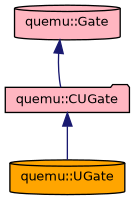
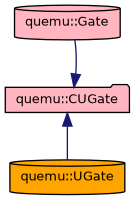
  digraph {
    node [color=black fillcolor=lightpink fontname=Helvetica fontsize=10 shape=cylinder style=filled]
    edge [color=midnightblue dir=back fontname=Helvetica fontsize=10 labelfontname=Helvetica labelfontsize=10 style=solid]
    n1 [fontcolor=black height=0.2 label="quemu::Gate" width=0.4]
    n2 [height=0.2 label="quemu::CUGate" shape=folder width=0.4]
    n3 [fillcolor=orange height=0.2 label="quemu::UGate" width=0.4]
-   n1 -> n2
+   n2 -> n1
    n2 -> n3
  }
